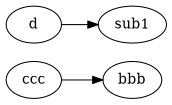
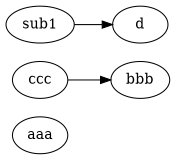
  strict digraph {
    rankdir=LR
+   aaa
    ccc
    bbb
    sub1
    d
    ccc -> bbb
-   d -> sub1
+   sub1 -> d
  }
